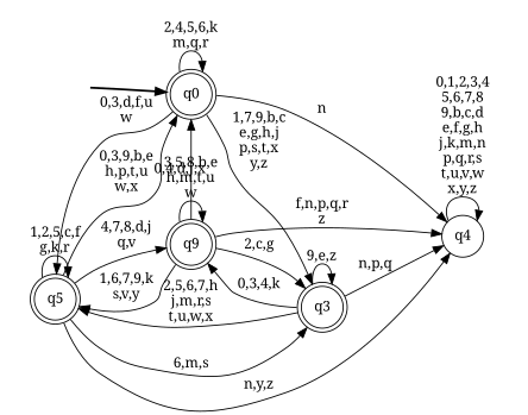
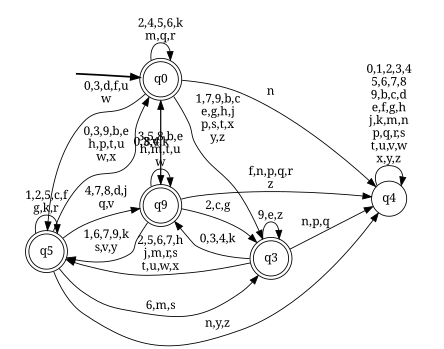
  digraph {
    fontname="Noto Serif"
    rankdir=LR
    node [fontname="Noto Serif" shape=doublecircle style="rounded,filled" color=black fillcolor=white]
    edge [fontname="Noto Serif"]
    __start0 [height=0 shape=none style=invis width=0 color="" fillcolor=""]
    n2 [label=q0 style=filled]
    n3 [label=q5]
    n4 [label=q9]
    n5 [label=q3]
    n6 [label=q4 shape=circle style=filled]
    subgraph cluster_1 {
      nodesep=0.15
      ranksep=0.15
      style=invis
      __start0
      n2
    }
    __start0 -> n2 [penwidth=2]
    n2 -> n2 [label="2,4,5,6,k\nm,q,r"]
    n2 -> n3 [label="0,3,d,f,u\nw"]
+   n2 -> n4 [label="8,v"]
    n2 -> n5 [label="1,7,9,b,c\ne,g,h,j\np,s,t,x\ny,z"]
    n2 -> n6 [label=n]
    n3 -> n2 [label="0,3,9,b,e\nh,p,t,u\nw,x"]
    n3 -> n3 [label="1,2,5,c,f\ng,k,r"]
    n3 -> n4 [label="4,7,8,d,j\nq,v"]
    n3 -> n5 [label="6,m,s"]
    n3 -> n6 [label="n,y,z"]
-   n4 -> n2 [label="0,4,d,j,x"]
+   n4 -> n2 [label="0,3,4,k"]
    n4 -> n3 [label="1,6,7,9,k\ns,v,y"]
    n4 -> n4 [label="3,5,8,b,e\nh,m,t,u\nw"]
    n4 -> n5 [label="2,c,g"]
    n4 -> n6 [label="f,n,p,q,r\nz"]
    n5 -> n3 [label="2,5,6,7,h\nj,m,r,s\nt,u,w,x"]
    n5 -> n4 [label="0,3,4,k"]
    n5 -> n5 [label="9,e,z"]
    n5 -> n6 [label="n,p,q"]
    n6 -> n6 [label="0,1,2,3,4\n5,6,7,8\n9,b,c,d\ne,f,g,h\nj,k,m,n\np,q,r,s\nt,u,v,w\nx,y,z"]
  }
